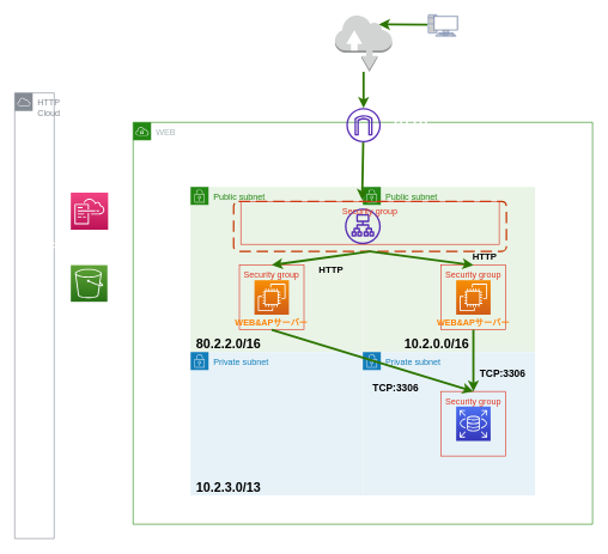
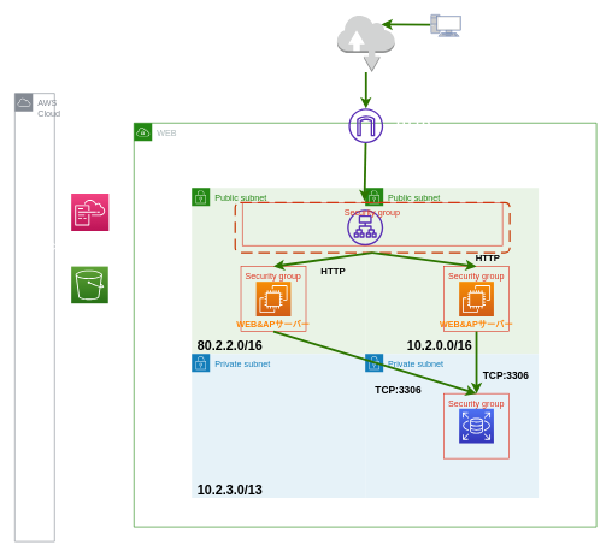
  <mxCell id="0" />
  <mxCell id="1" parent="0" />
  <mxCell id="2" value="WEB" style="points=[[0,0],[0.25,0],[0.5,0],[0.75,0],[1,0],[1,0.25],[1,0.5],[1,0.75],[1,1],[0.75,1],[0.5,1],[0.25,1],[0,1],[0,0.75],[0,0.5],[0,0.25]];outlineConnect=0;gradientColor=none;html=1;whiteSpace=wrap;fontSize=12;fontStyle=0;shape=mxgraph.aws4.group;grIcon=mxgraph.aws4.group_vpc;strokeColor=#248814;fillColor=none;verticalAlign=top;align=left;spacingLeft=30;fontColor=#AAB7B8;dashed=0;" parent="1" vertex="1"><mxGeometry x="185" y="170" width="640" height="560" as="geometry" /></mxCell>
  <mxCell id="3" value="" style="outlineConnect=0;fontColor=#232F3E;gradientColor=none;fillColor=#5A30B5;strokeColor=none;dashed=0;verticalLabelPosition=bottom;verticalAlign=top;align=center;html=1;fontSize=12;fontStyle=0;aspect=fixed;pointerEvents=1;shape=mxgraph.aws4.internet_gateway;" parent="1" vertex="1"><mxGeometry x="482" y="150" width="48" height="48" as="geometry" /></mxCell>
  <mxCell id="4" value="Public subnet" style="points=[[0,0],[0.25,0],[0.5,0],[0.75,0],[1,0],[1,0.25],[1,0.5],[1,0.75],[1,1],[0.75,1],[0.5,1],[0.25,1],[0,1],[0,0.75],[0,0.5],[0,0.25]];outlineConnect=0;gradientColor=none;html=1;whiteSpace=wrap;fontSize=12;fontStyle=0;shape=mxgraph.aws4.group;grIcon=mxgraph.aws4.group_security_group;grStroke=0;strokeColor=#248814;fillColor=#E9F3E6;verticalAlign=top;align=left;spacingLeft=30;fontColor=#248814;dashed=0;" parent="1" vertex="1"><mxGeometry x="265" y="260" width="240" height="230" as="geometry" /></mxCell>
  <mxCell id="5" value="Public subnet" style="points=[[0,0],[0.25,0],[0.5,0],[0.75,0],[1,0],[1,0.25],[1,0.5],[1,0.75],[1,1],[0.75,1],[0.5,1],[0.25,1],[0,1],[0,0.75],[0,0.5],[0,0.25]];outlineConnect=0;gradientColor=none;html=1;whiteSpace=wrap;fontSize=12;fontStyle=0;shape=mxgraph.aws4.group;grIcon=mxgraph.aws4.group_security_group;grStroke=0;strokeColor=#248814;fillColor=#E9F3E6;verticalAlign=top;align=left;spacingLeft=30;fontColor=#248814;dashed=0;" parent="1" vertex="1"><mxGeometry x="505" y="260" width="240" height="230" as="geometry" /></mxCell>
  <mxCell id="6" value="Private subnet" style="points=[[0,0],[0.25,0],[0.5,0],[0.75,0],[1,0],[1,0.25],[1,0.5],[1,0.75],[1,1],[0.75,1],[0.5,1],[0.25,1],[0,1],[0,0.75],[0,0.5],[0,0.25]];outlineConnect=0;gradientColor=none;html=1;whiteSpace=wrap;fontSize=12;fontStyle=0;shape=mxgraph.aws4.group;grIcon=mxgraph.aws4.group_security_group;grStroke=0;strokeColor=#147EBA;fillColor=#E6F2F8;verticalAlign=top;align=left;spacingLeft=30;fontColor=#147EBA;dashed=0;" parent="1" vertex="1"><mxGeometry x="265" y="490" width="240" height="200" as="geometry" /></mxCell>
  <mxCell id="7" value="Private subnet" style="points=[[0,0],[0.25,0],[0.5,0],[0.75,0],[1,0],[1,0.25],[1,0.5],[1,0.75],[1,1],[0.75,1],[0.5,1],[0.25,1],[0,1],[0,0.75],[0,0.5],[0,0.25]];outlineConnect=0;gradientColor=none;html=1;whiteSpace=wrap;fontSize=12;fontStyle=0;shape=mxgraph.aws4.group;grIcon=mxgraph.aws4.group_security_group;grStroke=0;strokeColor=#147EBA;fillColor=#E6F2F8;verticalAlign=top;align=left;spacingLeft=30;fontColor=#147EBA;dashed=0;" parent="1" vertex="1"><mxGeometry x="505" y="490" width="240" height="200" as="geometry" /></mxCell>
  <mxCell id="8" value="" style="points=[[0,0,0],[0.25,0,0],[0.5,0,0],[0.75,0,0],[1,0,0],[0,1,0],[0.25,1,0],[0.5,1,0],[0.75,1,0],[1,1,0],[0,0.25,0],[0,0.5,0],[0,0.75,0],[1,0.25,0],[1,0.5,0],[1,0.75,0]];outlineConnect=0;fontColor=#232F3E;gradientColor=#F78E04;gradientDirection=north;fillColor=#D05C17;strokeColor=#ffffff;dashed=0;verticalLabelPosition=bottom;verticalAlign=top;align=center;html=1;fontSize=12;fontStyle=0;aspect=fixed;shape=mxgraph.aws4.resourceIcon;resIcon=mxgraph.aws4.ec2;" parent="1" vertex="1"><mxGeometry x="635" y="390" width="48" height="48" as="geometry" /></mxCell>
  <mxCell id="9" value="" style="points=[[0,0,0],[0.25,0,0],[0.5,0,0],[0.75,0,0],[1,0,0],[0,1,0],[0.25,1,0],[0.5,1,0],[0.75,1,0],[1,1,0],[0,0.25,0],[0,0.5,0],[0,0.75,0],[1,0.25,0],[1,0.5,0],[1,0.75,0]];outlineConnect=0;fontColor=#232F3E;gradientColor=#4D72F3;gradientDirection=north;fillColor=#3334B9;strokeColor=#ffffff;dashed=0;verticalLabelPosition=bottom;verticalAlign=top;align=center;html=1;fontSize=12;fontStyle=0;aspect=fixed;shape=mxgraph.aws4.resourceIcon;resIcon=mxgraph.aws4.rds;" parent="1" vertex="1"><mxGeometry x="635" y="566" width="48" height="48" as="geometry" /></mxCell>
  <mxCell id="10" value="" style="outlineConnect=0;fontColor=#232F3E;gradientColor=none;fillColor=#5A30B5;strokeColor=none;dashed=0;verticalLabelPosition=bottom;verticalAlign=top;align=center;html=1;fontSize=12;fontStyle=0;aspect=fixed;pointerEvents=1;shape=mxgraph.aws4.application_load_balancer;" parent="1" vertex="1"><mxGeometry x="480" y="290" width="50" height="50" as="geometry" /></mxCell>
  <mxCell id="11" value="Security group" style="fillColor=none;strokeColor=#DD3522;verticalAlign=top;fontStyle=0;fontColor=#DD3522;" parent="1" vertex="1"><mxGeometry x="614" y="369" width="90" height="90" as="geometry" /></mxCell>
  <mxCell id="12" value="Security group" style="fillColor=none;strokeColor=#DD3522;verticalAlign=top;fontStyle=0;fontColor=#DD3522;" parent="1" vertex="1"><mxGeometry x="614" y="545" width="90" height="90" as="geometry" /></mxCell>
- <mxCell id="13" value="HTTP Cloud" style="outlineConnect=0;gradientColor=none;html=1;whiteSpace=wrap;fontSize=12;fontStyle=0;shape=mxgraph.aws4.group;grIcon=mxgraph.aws4.group_aws_cloud;strokeColor=#858B94;fillColor=none;verticalAlign=top;align=left;spacingLeft=30;fontColor=#858B94;dashed=0;" parent="1" vertex="1"><mxGeometry x="20" y="129" width="55" height="621" as="geometry" /></mxCell>
+ <mxCell id="13" value="AWS Cloud" style="outlineConnect=0;gradientColor=none;html=1;whiteSpace=wrap;fontSize=12;fontStyle=0;shape=mxgraph.aws4.group;grIcon=mxgraph.aws4.group_aws_cloud;strokeColor=#858B94;fillColor=none;verticalAlign=top;align=left;spacingLeft=30;fontColor=#858B94;dashed=0;" parent="1" vertex="1"><mxGeometry x="20" y="129" width="55" height="621" as="geometry" /></mxCell>
  <mxCell id="14" value="" style="rounded=1;arcSize=10;dashed=1;dashPattern=8 4;strokeWidth=2;fontColor=#000000;fillColor=none;strokeColor=#C73500;" parent="1" vertex="1"><mxGeometry x="325" y="280.25" width="380" height="69.5" as="geometry" /></mxCell>
  <mxCell id="15" value="" style="outlineConnect=0;dashed=0;verticalLabelPosition=bottom;verticalAlign=top;align=center;html=1;shape=mxgraph.aws3.internet;fillColor=#D2D3D3;gradientColor=none;" parent="1" vertex="1"><mxGeometry x="466.25" y="20" width="79.5" height="79.5" as="geometry" /></mxCell>
  <mxCell id="16" value="" style="endArrow=classic;html=1;strokeWidth=3;fillColor=#60a917;strokeColor=#2D7600;" parent="1" source="15" target="3" edge="1"><mxGeometry width="50" height="50" relative="1" as="geometry"><mxPoint x="495" y="60" as="sourcePoint" /><mxPoint x="545" as="targetPoint" y="10" /></mxGeometry></mxCell>
  <mxCell id="17" value="" style="endArrow=classic;html=1;strokeWidth=3;entryX=0.471;entryY=-0.032;entryDx=0;entryDy=0;entryPerimeter=0;fillColor=#60a917;strokeColor=#2D7600;" parent="1" source="3" target="14" edge="1"><mxGeometry width="50" height="50" relative="1" as="geometry"><mxPoint x="515" y="260" as="sourcePoint" /><mxPoint x="565" y="210" as="targetPoint" /></mxGeometry></mxCell>
  <mxCell id="18" value="" style="endArrow=classic;html=1;strokeWidth=3;entryX=0.5;entryY=0;entryDx=0;entryDy=0;exitX=0.5;exitY=1;exitDx=0;exitDy=0;fillColor=#60a917;strokeColor=#2D7600;" parent="1" source="14" target="11" edge="1"><mxGeometry width="50" height="50" relative="1" as="geometry"><mxPoint x="485" y="440" as="sourcePoint" /><mxPoint x="535" y="390" as="targetPoint" /></mxGeometry></mxCell>
  <mxCell id="19" value="" style="endArrow=classic;html=1;strokeWidth=3;entryX=0.5;entryY=0;entryDx=0;entryDy=0;exitX=0.5;exitY=1;exitDx=0;exitDy=0;fillColor=#60a917;strokeColor=#2D7600;" parent="1" source="11" target="12" edge="1"><mxGeometry width="50" height="50" relative="1" as="geometry"><mxPoint x="661" y="480" as="sourcePoint" /><mxPoint x="805" y="499.25" as="targetPoint" /></mxGeometry></mxCell>
  <mxCell id="20" value="WEB&amp;amp;APサーバー" style="text;html=1;align=center;verticalAlign=middle;whiteSpace=wrap;rounded=0;fontColor=#FF8000;fontStyle=1" parent="1" vertex="1"><mxGeometry x="596" y="439" width="126" height="20" as="geometry" /></mxCell>
  <mxCell id="21" value="" style="fontColor=#0066CC;verticalAlign=top;verticalLabelPosition=bottom;labelPosition=center;align=center;html=1;outlineConnect=0;fillColor=#CCCCCC;strokeColor=#6881B3;gradientColor=none;gradientDirection=north;strokeWidth=2;shape=mxgraph.networks.pc;" parent="1" vertex="1"><mxGeometry x="596" y="20" width="41" height="30" as="geometry" /></mxCell>
  <mxCell id="22" value="" style="endArrow=classic;html=1;strokeWidth=3;fillColor=#60a917;strokeColor=#2D7600;entryX=0.77;entryY=0.17;entryDx=0;entryDy=0;entryPerimeter=0;" parent="1" target="15" edge="1"><mxGeometry width="50" height="50" relative="1" as="geometry"><mxPoint x="595" y="34" as="sourcePoint" /><mxPoint x="565" y="80" as="targetPoint" /><Array as="points" /></mxGeometry></mxCell>
  <mxCell id="23" value="10.2.0.0/16" style="text;html=1;align=center;verticalAlign=middle;whiteSpace=wrap;rounded=0;fontStyle=1;fontColor=#FFFFFF;fontSize=18;" parent="1" vertex="1"><mxGeometry x="185" y="198" width="126" height="20" as="geometry" /></mxCell>
  <mxCell id="24" value="10.2.0.0/16" style="text;html=1;align=center;verticalAlign=middle;whiteSpace=wrap;rounded=0;fontStyle=1;fontSize=18;fontColor=#000000;" parent="1" vertex="1"><mxGeometry x="545" y="470" width="126" height="20" as="geometry" /></mxCell>
  <mxCell id="25" value="80.2.2.0/16" style="text;html=1;align=center;verticalAlign=middle;whiteSpace=wrap;rounded=0;fontStyle=1;fontSize=18;fontColor=#000000;" parent="1" vertex="1"><mxGeometry x="255" y="470" width="126" height="20" as="geometry" /></mxCell>
  <mxCell id="26" value="10.2.3.0/13" style="text;html=1;align=center;verticalAlign=middle;whiteSpace=wrap;rounded=0;fontStyle=1;fontSize=18;fontColor=#000000;" parent="1" vertex="1"><mxGeometry x="255" y="670" width="126" height="20" as="geometry" /></mxCell>
  <mxCell id="27" value="" style="points=[[0,0,0],[0.25,0,0],[0.5,0,0],[0.75,0,0],[1,0,0],[0,1,0],[0.25,1,0],[0.5,1,0],[0.75,1,0],[1,1,0],[0,0.25,0],[0,0.5,0],[0,0.75,0],[1,0.25,0],[1,0.5,0],[1,0.75,0]];points=[[0,0,0],[0.25,0,0],[0.5,0,0],[0.75,0,0],[1,0,0],[0,1,0],[0.25,1,0],[0.5,1,0],[0.75,1,0],[1,1,0],[0,0.25,0],[0,0.5,0],[0,0.75,0],[1,0.25,0],[1,0.5,0],[1,0.75,0]];outlineConnect=0;fontColor=#232F3E;gradientColor=#F34482;gradientDirection=north;fillColor=#BC1356;strokeColor=#ffffff;dashed=0;verticalLabelPosition=bottom;verticalAlign=top;align=center;html=1;fontSize=12;fontStyle=0;aspect=fixed;shape=mxgraph.aws4.resourceIcon;resIcon=mxgraph.aws4.cloudformation;" parent="1" vertex="1"><mxGeometry x="98.12" y="267.75" width="52" height="52" as="geometry" /></mxCell>
  <mxCell id="28" value="Cloudformation" style="text;html=1;align=center;verticalAlign=middle;whiteSpace=wrap;rounded=0;fontStyle=1;fontColor=#FFFFFF;fontSize=15;" parent="1" vertex="1"><mxGeometry x="59" y="329.75" width="126" height="20" as="geometry" /></mxCell>
  <mxCell id="29" value="Security group" style="fillColor=none;strokeColor=#DD3522;verticalAlign=top;fontStyle=0;fontColor=#DD3522;" parent="1" vertex="1"><mxGeometry x="333" y="369" width="90" height="90" as="geometry" /></mxCell>
  <mxCell id="30" value="WEB&amp;amp;APサーバー" style="text;html=1;align=center;verticalAlign=middle;whiteSpace=wrap;rounded=0;fontColor=#FF8000;fontStyle=1" parent="1" vertex="1"><mxGeometry x="315" y="439" width="126" height="20" as="geometry" /></mxCell>
  <mxCell id="31" value="" style="points=[[0,0,0],[0.25,0,0],[0.5,0,0],[0.75,0,0],[1,0,0],[0,1,0],[0.25,1,0],[0.5,1,0],[0.75,1,0],[1,1,0],[0,0.25,0],[0,0.5,0],[0,0.75,0],[1,0.25,0],[1,0.5,0],[1,0.75,0]];outlineConnect=0;fontColor=#232F3E;gradientColor=#F78E04;gradientDirection=north;fillColor=#D05C17;strokeColor=#ffffff;dashed=0;verticalLabelPosition=bottom;verticalAlign=top;align=center;html=1;fontSize=12;fontStyle=0;aspect=fixed;shape=mxgraph.aws4.resourceIcon;resIcon=mxgraph.aws4.ec2;" parent="1" vertex="1"><mxGeometry x="354" y="390" width="48" height="48" as="geometry" /></mxCell>
  <mxCell id="32" value="" style="endArrow=classic;html=1;strokeWidth=3;entryX=0.5;entryY=0;entryDx=0;entryDy=0;exitX=0.5;exitY=1;exitDx=0;exitDy=0;fillColor=#60a917;strokeColor=#2D7600;" parent="1" source="14" target="29" edge="1"><mxGeometry width="50" height="50" relative="1" as="geometry"><mxPoint x="525" y="359.75" as="sourcePoint" /><mxPoint x="669" y="379" as="targetPoint" /></mxGeometry></mxCell>
  <mxCell id="33" value="" style="endArrow=classic;html=1;strokeWidth=3;entryX=0.5;entryY=0;entryDx=0;entryDy=0;exitX=0.5;exitY=1;exitDx=0;exitDy=0;fillColor=#60a917;strokeColor=#2D7600;" parent="1" source="30" target="12" edge="1"><mxGeometry width="50" height="50" relative="1" as="geometry"><mxPoint x="415" y="470.75" as="sourcePoint" /><mxPoint x="559" y="490" as="targetPoint" /></mxGeometry></mxCell>
  <mxCell id="34" value="" style="points=[[0,0,0],[0.25,0,0],[0.5,0,0],[0.75,0,0],[1,0,0],[0,1,0],[0.25,1,0],[0.5,1,0],[0.75,1,0],[1,1,0],[0,0.25,0],[0,0.5,0],[0,0.75,0],[1,0.25,0],[1,0.5,0],[1,0.75,0]];outlineConnect=0;fontColor=#232F3E;gradientColor=#60A337;gradientDirection=north;fillColor=#277116;strokeColor=#ffffff;dashed=0;verticalLabelPosition=bottom;verticalAlign=top;align=center;html=1;fontSize=12;fontStyle=0;aspect=fixed;shape=mxgraph.aws4.resourceIcon;resIcon=mxgraph.aws4.s3;" parent="1" vertex="1"><mxGeometry x="98.12" y="369" width="51" height="51" as="geometry" /></mxCell>
  <mxCell id="35" value="S8" style="text;html=1;align=center;verticalAlign=middle;whiteSpace=wrap;rounded=0;fontStyle=1;fontColor=#FFFFFF;fontSize=15;" parent="1" vertex="1"><mxGeometry x="59" y="420" width="126" height="20" as="geometry" /></mxCell>
  <mxCell id="36" value="Security group" style="fillColor=none;strokeColor=#DD3522;verticalAlign=top;fontStyle=0;fontColor=#DD3522;" parent="1" vertex="1"><mxGeometry x="335" y="280.25" width="360" height="59.75" as="geometry" /></mxCell>
  <mxCell id="37" value="HTTP" style="text;html=1;align=center;verticalAlign=middle;whiteSpace=wrap;rounded=0;fontStyle=1;fontColor=#FFFFFF;fontSize=18;" parent="1" vertex="1"><mxGeometry x="509" y="164" width="126" height="20" as="geometry" /></mxCell>
  <mxCell id="38" value="TCP:3306" style="text;html=1;align=center;verticalAlign=middle;whiteSpace=wrap;rounded=0;fontStyle=1;fontSize=14;fontColor=#000000;" parent="1" vertex="1"><mxGeometry x="637" y="510" width="126" height="20" as="geometry" /></mxCell>
  <mxCell id="39" value="HTTP" style="text;html=1;align=center;verticalAlign=middle;whiteSpace=wrap;rounded=0;fontStyle=1;fontSize=13;fontColor=#000000;" parent="1" vertex="1"><mxGeometry x="423" y="367.5" width="76" height="15" as="geometry" /></mxCell>
  <mxCell id="40" value="HTTP" style="text;html=1;align=center;verticalAlign=middle;whiteSpace=wrap;rounded=0;fontStyle=1;fontSize=13;fontColor=#000000;" parent="1" vertex="1"><mxGeometry x="637" y="349.75" width="76" height="15" as="geometry" /></mxCell>
  <mxCell id="41" value="TCP:3306" style="text;html=1;align=center;verticalAlign=middle;whiteSpace=wrap;rounded=0;fontStyle=1;fontSize=14;fontColor=#000000;" parent="1" vertex="1"><mxGeometry x="488" y="530" width="126" height="20" as="geometry" /></mxCell>
